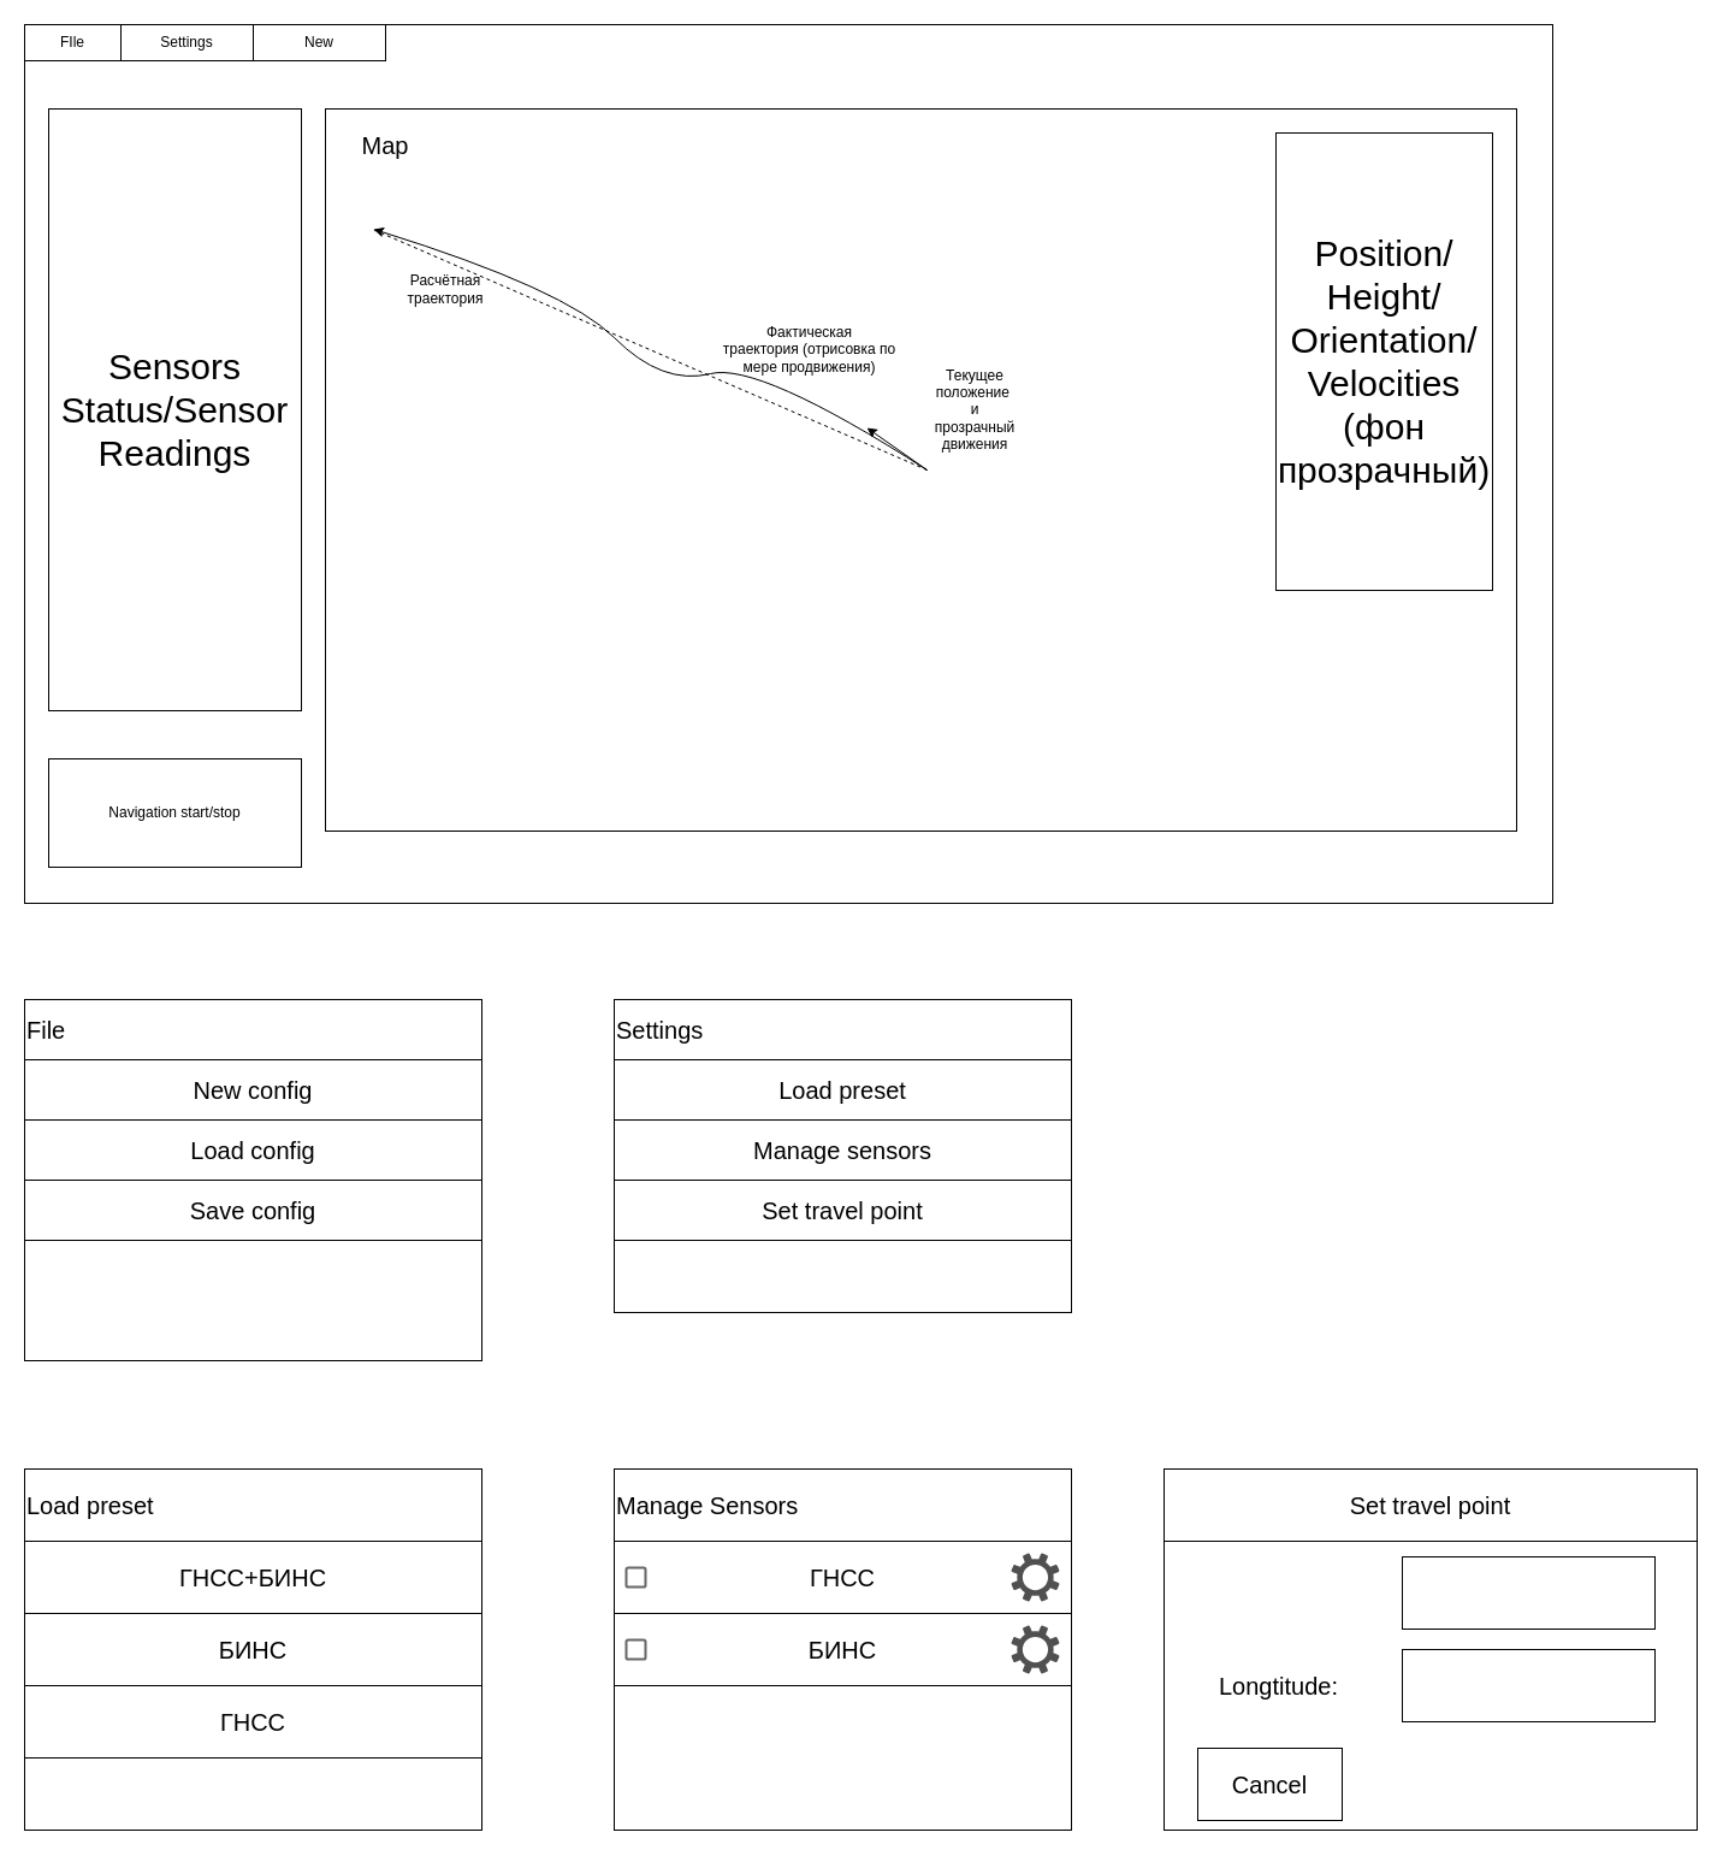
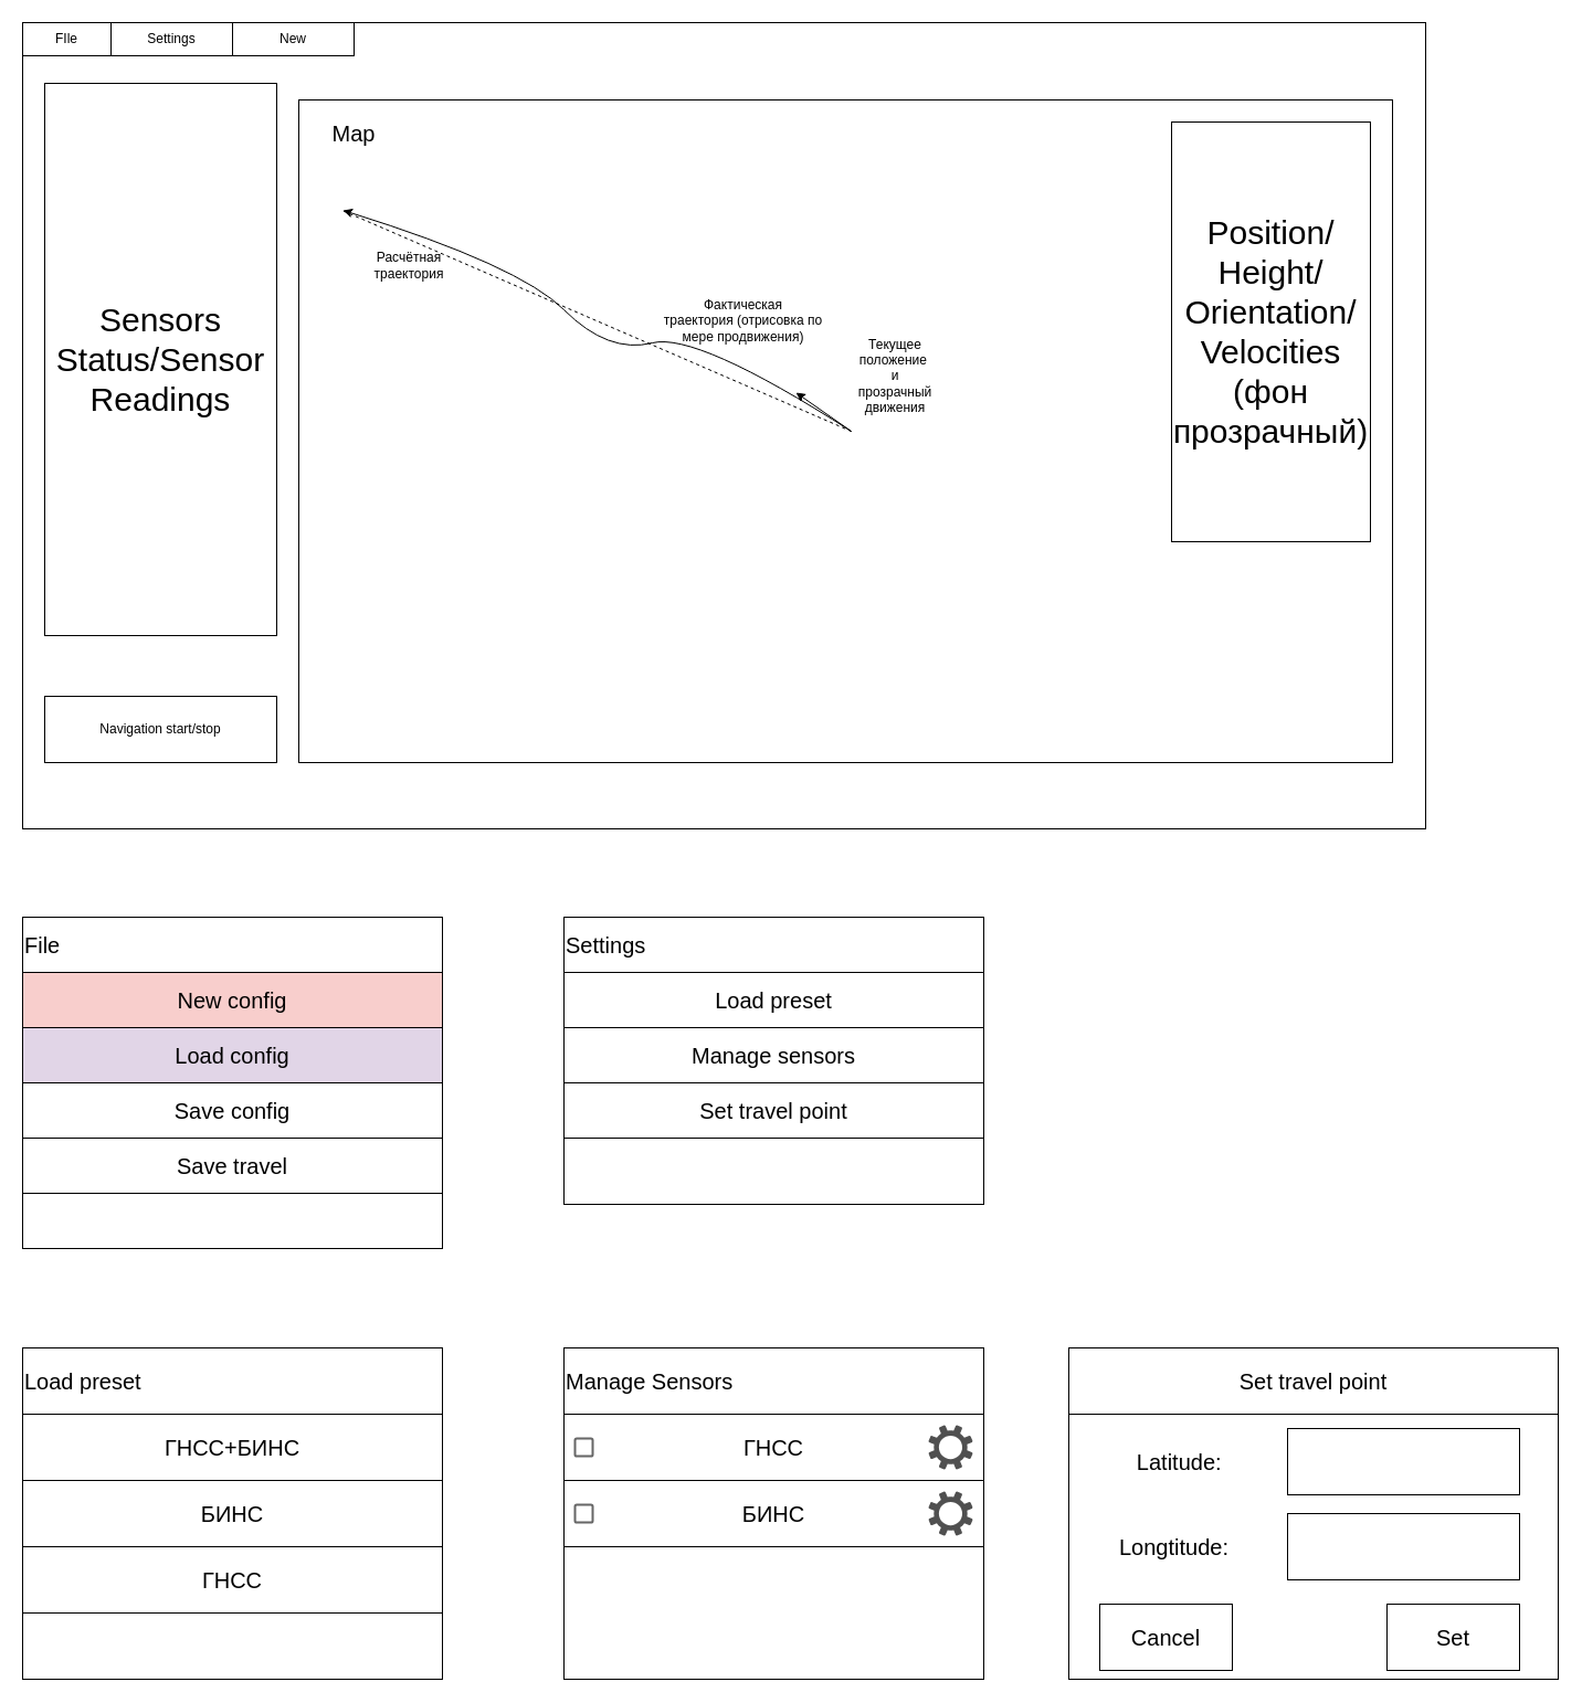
  <mxCell id="0" />
  <mxCell id="1" parent="0" />
  <mxCell id="2" value="" style="rounded=0;whiteSpace=wrap;html=1;" vertex="1" parent="1"><mxGeometry x="20" y="20" width="1270" height="730" as="geometry" /></mxCell>
  <mxCell id="3" value="" style="rounded=0;whiteSpace=wrap;html=1;" vertex="1" parent="1"><mxGeometry x="270" y="90" width="990" height="600" as="geometry" /></mxCell>
  <mxCell id="4" value="FIle" style="rounded=0;whiteSpace=wrap;html=1;" vertex="1" parent="1"><mxGeometry x="20" y="20" width="80" height="30" as="geometry" /></mxCell>
  <mxCell id="5" value="Settings" style="rounded=0;whiteSpace=wrap;html=1;" vertex="1" parent="1"><mxGeometry x="100" y="20" width="110" height="30" as="geometry" /></mxCell>
- <mxCell id="6" value="&lt;font style=&quot;font-size: 30px&quot;&gt;Sensors Status/Sensor Readings&lt;/font&gt;" style="rounded=0;whiteSpace=wrap;html=1;" vertex="1" parent="1"><mxGeometry x="40" y="90" width="210" height="500" as="geometry" /></mxCell>
- <mxCell id="7" value="Navigation start/stop" style="rounded=0;whiteSpace=wrap;html=1;" vertex="1" parent="1"><mxGeometry x="40" y="630" width="210" height="90" as="geometry" /></mxCell>
+ <mxCell id="6" value="&lt;font style=&quot;font-size: 30px&quot;&gt;Sensors Status/Sensor Readings&lt;/font&gt;" style="rounded=0;whiteSpace=wrap;html=1;" vertex="1" parent="1"><mxGeometry x="40" y="75" width="210" height="500" as="geometry" /></mxCell>
+ <mxCell id="7" value="Navigation start/stop" style="rounded=0;whiteSpace=wrap;html=1;" vertex="1" parent="1"><mxGeometry x="40" y="630" width="210" height="60" as="geometry" /></mxCell>
  <mxCell id="8" value="&lt;font style=&quot;font-size: 30px&quot;&gt;Position/&lt;br&gt;Height/&lt;br&gt;Orientation/&lt;br&gt;Velocities&lt;br&gt;(фон прозрачный)&lt;br&gt;&lt;/font&gt;" style="rounded=0;whiteSpace=wrap;html=1;" vertex="1" parent="1"><mxGeometry x="1060" y="110" width="180" height="380" as="geometry" /></mxCell>
  <mxCell id="9" value="&lt;font style=&quot;font-size: 20px&quot;&gt;Map&lt;/font&gt;" style="text;html=1;strokeColor=none;fillColor=none;align=center;verticalAlign=middle;whiteSpace=wrap;rounded=0;" vertex="1" parent="1"><mxGeometry x="300" y="110" width="40" height="20" as="geometry" /></mxCell>
  <mxCell id="10" value="" style="endArrow=classic;html=1;" edge="1" parent="1"><mxGeometry width="50" height="50" relative="1" as="geometry"><mxPoint x="770" y="390" as="sourcePoint" /><mxPoint x="720" y="355" as="targetPoint" /></mxGeometry></mxCell>
  <mxCell id="11" value="Текущее положение&amp;nbsp; и прозрачный движения" style="text;html=1;strokeColor=none;fillColor=none;align=center;verticalAlign=middle;whiteSpace=wrap;rounded=0;" vertex="1" parent="1"><mxGeometry x="790" y="330" width="40" height="20" as="geometry" /></mxCell>
  <mxCell id="12" value="" style="rounded=0;whiteSpace=wrap;html=1;" vertex="1" parent="1"><mxGeometry x="20" y="830" width="380" height="300" as="geometry" /></mxCell>
- <mxCell id="13" value="&lt;font style=&quot;font-size: 20px&quot;&gt;Load config&lt;/font&gt;" style="rounded=0;whiteSpace=wrap;html=1;" vertex="1" parent="1"><mxGeometry x="20" y="930" width="380" height="50" as="geometry" /></mxCell>
+ <mxCell id="13" value="&lt;font style=&quot;font-size: 20px&quot;&gt;Load config&lt;/font&gt;" style="rounded=0;whiteSpace=wrap;html=1;fillColor=#e1d5e7;" vertex="1" parent="1"><mxGeometry x="20" y="930" width="380" height="50" as="geometry" /></mxCell>
  <mxCell id="14" value="&lt;font style=&quot;font-size: 20px&quot;&gt;Save config&lt;/font&gt;" style="rounded=0;whiteSpace=wrap;html=1;" vertex="1" parent="1"><mxGeometry x="20" y="980" width="380" height="50" as="geometry" /></mxCell>
  <mxCell id="15" value="" style="rounded=0;whiteSpace=wrap;html=1;" vertex="1" parent="1"><mxGeometry x="510" y="830" width="380" height="260" as="geometry" /></mxCell>
  <mxCell id="16" value="&lt;font style=&quot;font-size: 20px&quot;&gt;Settings&lt;/font&gt;" style="rounded=0;whiteSpace=wrap;html=1;align=left;" vertex="1" parent="1"><mxGeometry x="510" y="830" width="380" height="50" as="geometry" /></mxCell>
  <mxCell id="17" value="&lt;font style=&quot;font-size: 20px&quot;&gt;Load preset&lt;/font&gt;" style="rounded=0;whiteSpace=wrap;html=1;" vertex="1" parent="1"><mxGeometry x="510" y="880" width="380" height="50" as="geometry" /></mxCell>
  <mxCell id="18" value="&lt;font style=&quot;font-size: 20px&quot;&gt;Manage sensors&lt;/font&gt;" style="rounded=0;whiteSpace=wrap;html=1;" vertex="1" parent="1"><mxGeometry x="510" y="930" width="380" height="50" as="geometry" /></mxCell>
  <mxCell id="19" value="&lt;font style=&quot;font-size: 20px&quot;&gt;Set travel point&lt;/font&gt;" style="rounded=0;whiteSpace=wrap;html=1;" vertex="1" parent="1"><mxGeometry x="510" y="980" width="380" height="50" as="geometry" /></mxCell>
  <mxCell id="20" value="" style="endArrow=none;html=1;entryX=0.04;entryY=0.167;entryDx=0;entryDy=0;entryPerimeter=0;dashed=1;" edge="1" parent="1" target="3"><mxGeometry width="50" height="50" relative="1" as="geometry"><mxPoint x="770" y="390" as="sourcePoint" /><mxPoint x="670" y="220" as="targetPoint" /></mxGeometry></mxCell>
  <mxCell id="21" value="Расчётная траектория" style="text;html=1;strokeColor=none;fillColor=none;align=center;verticalAlign=middle;whiteSpace=wrap;rounded=0;" vertex="1" parent="1"><mxGeometry x="350" y="230" width="40" height="20" as="geometry" /></mxCell>
  <mxCell id="22" value="" style="curved=1;endArrow=classic;html=1;" edge="1" parent="1"><mxGeometry width="50" height="50" relative="1" as="geometry"><mxPoint x="770" y="390" as="sourcePoint" /><mxPoint x="310" y="190" as="targetPoint" /><Array as="points"><mxPoint x="630" y="300" /><mxPoint x="550" y="320" /><mxPoint x="470" y="240" /></Array></mxGeometry></mxCell>
  <mxCell id="23" value="Фактическая&lt;br&gt;траектория (отрисовка по мере продвижения)" style="text;html=1;strokeColor=none;fillColor=none;align=center;verticalAlign=middle;whiteSpace=wrap;rounded=0;" vertex="1" parent="1"><mxGeometry x="590" y="280" width="165" height="20" as="geometry" /></mxCell>
  <mxCell id="24" value="&lt;span style=&quot;font-size: 20px&quot;&gt;File&lt;/span&gt;" style="rounded=0;whiteSpace=wrap;html=1;align=left;" vertex="1" parent="1"><mxGeometry x="20" y="830" width="380" height="50" as="geometry" /></mxCell>
+ <mxCell id="25" value="&lt;font style=&quot;font-size: 20px&quot;&gt;Save travel&lt;/font&gt;" style="rounded=0;whiteSpace=wrap;html=1;" vertex="1" parent="1"><mxGeometry x="20" y="1030" width="380" height="50" as="geometry" /></mxCell>
  <mxCell id="26" value="" style="rounded=0;whiteSpace=wrap;html=1;" vertex="1" parent="1"><mxGeometry x="20" y="1220" width="380" height="300" as="geometry" /></mxCell>
  <mxCell id="27" value="&lt;font style=&quot;font-size: 20px&quot;&gt;Load preset&lt;/font&gt;" style="rounded=0;whiteSpace=wrap;html=1;align=left;" vertex="1" parent="1"><mxGeometry x="20" y="1220" width="380" height="60" as="geometry" /></mxCell>
  <mxCell id="28" value="&lt;font style=&quot;font-size: 20px&quot;&gt;ГНСС+БИНС&lt;/font&gt;" style="rounded=0;whiteSpace=wrap;html=1;" vertex="1" parent="1"><mxGeometry x="20" y="1280" width="380" height="60" as="geometry" /></mxCell>
  <mxCell id="29" value="&lt;font style=&quot;font-size: 20px&quot;&gt;БИНС&lt;/font&gt;" style="rounded=0;whiteSpace=wrap;html=1;" vertex="1" parent="1"><mxGeometry x="20" y="1340" width="380" height="60" as="geometry" /></mxCell>
  <mxCell id="30" value="&lt;font style=&quot;font-size: 20px&quot;&gt;ГНСС&lt;/font&gt;" style="rounded=0;whiteSpace=wrap;html=1;" vertex="1" parent="1"><mxGeometry x="20" y="1400" width="380" height="60" as="geometry" /></mxCell>
  <mxCell id="31" value="" style="rounded=0;whiteSpace=wrap;html=1;" vertex="1" parent="1"><mxGeometry x="510" y="1220" width="380" height="300" as="geometry" /></mxCell>
  <mxCell id="32" value="&lt;font style=&quot;font-size: 20px&quot;&gt;Manage Sensors&lt;/font&gt;" style="rounded=0;whiteSpace=wrap;html=1;align=left;" vertex="1" parent="1"><mxGeometry x="510" y="1220" width="380" height="60" as="geometry" /></mxCell>
  <mxCell id="33" value="&lt;font style=&quot;font-size: 20px&quot;&gt;ГНСС&lt;/font&gt;" style="rounded=0;whiteSpace=wrap;html=1;" vertex="1" parent="1"><mxGeometry x="510" y="1280" width="380" height="60" as="geometry" /></mxCell>
  <mxCell id="34" value="&lt;font style=&quot;font-size: 20px&quot;&gt;БИНС&lt;/font&gt;" style="rounded=0;whiteSpace=wrap;html=1;" vertex="1" parent="1"><mxGeometry x="510" y="1340" width="380" height="60" as="geometry" /></mxCell>
  <mxCell id="35" value="" style="pointerEvents=1;shadow=0;dashed=0;html=1;strokeColor=none;labelPosition=center;verticalLabelPosition=bottom;verticalAlign=top;align=center;fillColor=#505050;shape=mxgraph.mscae.enterprise.settings" vertex="1" parent="1"><mxGeometry x="840" y="1290" width="40" height="40" as="geometry" /></mxCell>
  <mxCell id="36" value="" style="pointerEvents=1;shadow=0;dashed=0;html=1;strokeColor=none;labelPosition=center;verticalLabelPosition=bottom;verticalAlign=top;align=center;fillColor=#505050;shape=mxgraph.mscae.enterprise.settings" vertex="1" parent="1"><mxGeometry x="840" y="1350" width="40" height="40" as="geometry" /></mxCell>
  <mxCell id="37" value="" style="dashed=0;labelPosition=right;align=left;shape=mxgraph.gmdl.checkbox;strokeColor=#666666;fillColor=none;strokeWidth=2;aspect=fixed;" vertex="1" parent="1"><mxGeometry x="520" y="1302" width="16" height="16" as="geometry" /></mxCell>
  <mxCell id="38" value="" style="dashed=0;labelPosition=right;align=left;shape=mxgraph.gmdl.checkbox;strokeColor=#666666;fillColor=none;strokeWidth=2;aspect=fixed;" vertex="1" parent="1"><mxGeometry x="520" y="1362" width="16" height="16" as="geometry" /></mxCell>
  <mxCell id="39" value="" style="rounded=0;whiteSpace=wrap;html=1;" vertex="1" parent="1"><mxGeometry x="967" y="1220" width="443" height="300" as="geometry" /></mxCell>
  <mxCell id="40" value="&lt;font style=&quot;font-size: 20px&quot;&gt;Set travel point&lt;/font&gt;" style="rounded=0;whiteSpace=wrap;html=1;" vertex="1" parent="1"><mxGeometry x="967" y="1220" width="443" height="60" as="geometry" /></mxCell>
+ <mxCell id="41" value="&lt;font style=&quot;font-size: 20px&quot;&gt;Latitude:&amp;nbsp;&lt;/font&gt;" style="text;html=1;strokeColor=none;fillColor=none;align=center;verticalAlign=middle;whiteSpace=wrap;rounded=0;" vertex="1" parent="1"><mxGeometry x="1025" y="1304" width="90" height="38" as="geometry" /></mxCell>
  <mxCell id="42" value="&lt;font style=&quot;font-size: 20px&quot;&gt;Longtitude:&lt;/font&gt;" style="text;html=1;strokeColor=none;fillColor=none;align=center;verticalAlign=middle;whiteSpace=wrap;rounded=0;" vertex="1" parent="1"><mxGeometry x="1010" y="1384" width="105" height="32" as="geometry" /></mxCell>
  <mxCell id="43" value="" style="rounded=0;whiteSpace=wrap;html=1;" vertex="1" parent="1"><mxGeometry x="1165" y="1293" width="210" height="60" as="geometry" /></mxCell>
  <mxCell id="44" value="" style="rounded=0;whiteSpace=wrap;html=1;" vertex="1" parent="1"><mxGeometry x="1165" y="1370" width="210" height="60" as="geometry" /></mxCell>
+ <mxCell id="45" value="&lt;font style=&quot;font-size: 20px&quot;&gt;Set&lt;/font&gt;" style="rounded=0;whiteSpace=wrap;html=1;" vertex="1" parent="1"><mxGeometry x="1255" y="1452" width="120" height="60" as="geometry" /></mxCell>
  <mxCell id="46" value="&lt;font style=&quot;font-size: 20px&quot;&gt;Cancel&lt;/font&gt;" style="rounded=0;whiteSpace=wrap;html=1;" vertex="1" parent="1"><mxGeometry x="995" y="1452" width="120" height="60" as="geometry" /></mxCell>
- <mxCell id="47" value="&lt;font style=&quot;font-size: 20px&quot;&gt;New config&lt;/font&gt;" style="rounded=0;whiteSpace=wrap;html=1;" vertex="1" parent="1"><mxGeometry x="20" y="880" width="380" height="50" as="geometry" /></mxCell>
+ <mxCell id="47" value="&lt;font style=&quot;font-size: 20px&quot;&gt;New config&lt;/font&gt;" style="rounded=0;whiteSpace=wrap;html=1;fillColor=#f8cecc;" vertex="1" parent="1"><mxGeometry x="20" y="880" width="380" height="50" as="geometry" /></mxCell>
  <mxCell id="48" value="New" style="rounded=0;whiteSpace=wrap;html=1;" vertex="1" parent="1"><mxGeometry x="210" y="20" width="110" height="30" as="geometry" /></mxCell>
